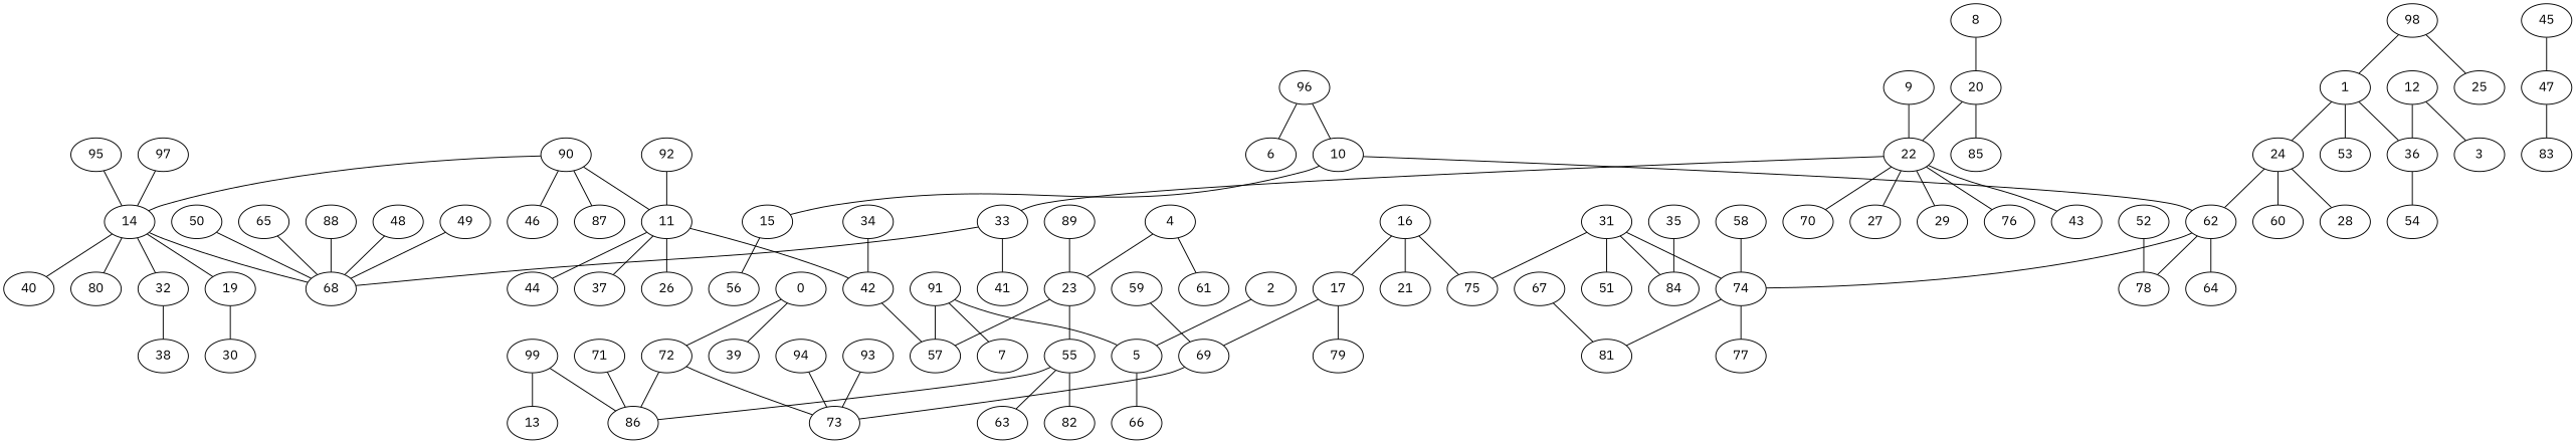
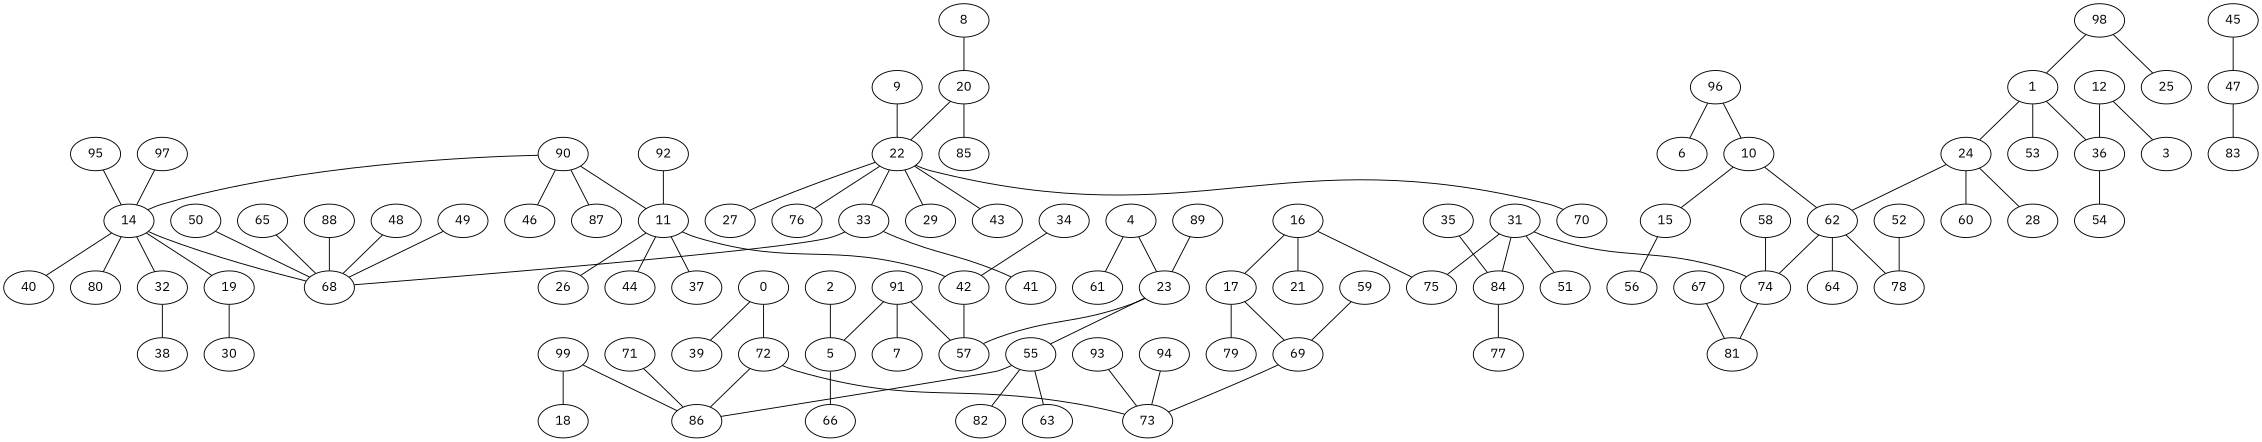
  graph {
    fontname="IBM Plex Sans"
    node [fontname="IBM Plex Sans"]
    edge [fontname="IBM Plex Sans"]
    88
    68
    89
    23
    57
    55
    86
    82
    63
    90
    14
    46
    87
    11
    40
    80
    32
    19
    26
    44
    42
    37
    38
    30
    91
    5
    7
    66
    92
    93
    73
    94
    95
    96
    10
    6
    62
    15
    64
    74
    78
    56
    97
    81
    77
    98
    1
    25
    36
    53
    24
    54
    60
    28
    99
-   18 [label=13]
+   18
    12
    3
    45
    47
    83
    16
    17
    21
    75
    69
    79
    0
    72
    39
    2
    4
    61
    8
    20
    22
    85
    29
    76
    43
    70
    27
    33
    9
    41
    31
    84
    51
    34
    35
    48
    49
    50
    52
    58
    59
    65
    67
    71
    88 -- 68
    89 -- 23
    23 -- 57
    23 -- 55
    55 -- 86
    55 -- 82
    55 -- 63
    90 -- 14
    90 -- 46
    90 -- 87
    90 -- 11
    14 -- 68
    14 -- 40
    14 -- 80
    14 -- 32
    14 -- 19
    11 -- 26
    11 -- 44
    11 -- 42
    11 -- 37
    32 -- 38
    19 -- 30
    42 -- 57
    91 -- 57
    91 -- 5
    91 -- 7
    5 -- 66
    92 -- 11
    93 -- 73
    94 -- 73
    95 -- 14
    96 -- 10
    96 -- 6
    10 -- 62
    10 -- 15
    62 -- 64
    62 -- 74
    62 -- 78
    15 -- 56
    74 -- 81
-   74 -- 77
+   84 -- 77
    97 -- 14
    98 -- 1
    98 -- 25
    1 -- 36
    1 -- 53
    1 -- 24
    36 -- 54
    24 -- 62
    24 -- 60
    24 -- 28
    99 -- 86
    99 -- 18
    12 -- 36
    12 -- 3
    45 -- 47
    47 -- 83
    16 -- 17
    16 -- 21
    16 -- 75
    17 -- 69
    17 -- 79
    69 -- 73
    0 -- 72
    0 -- 39
    72 -- 86
    72 -- 73
    2 -- 5
    4 -- 23
    4 -- 61
    8 -- 20
    20 -- 22
    20 -- 85
    22 -- 29
    22 -- 76
    22 -- 43
    22 -- 70
    22 -- 27
    22 -- 33
    33 -- 68
    33 -- 41
    9 -- 22
    31 -- 74
    31 -- 75
    31 -- 84
    31 -- 51
    34 -- 42
    35 -- 84
    48 -- 68
    49 -- 68
    50 -- 68
    52 -- 78
    58 -- 74
    59 -- 69
    65 -- 68
    67 -- 81
    71 -- 86
  }
